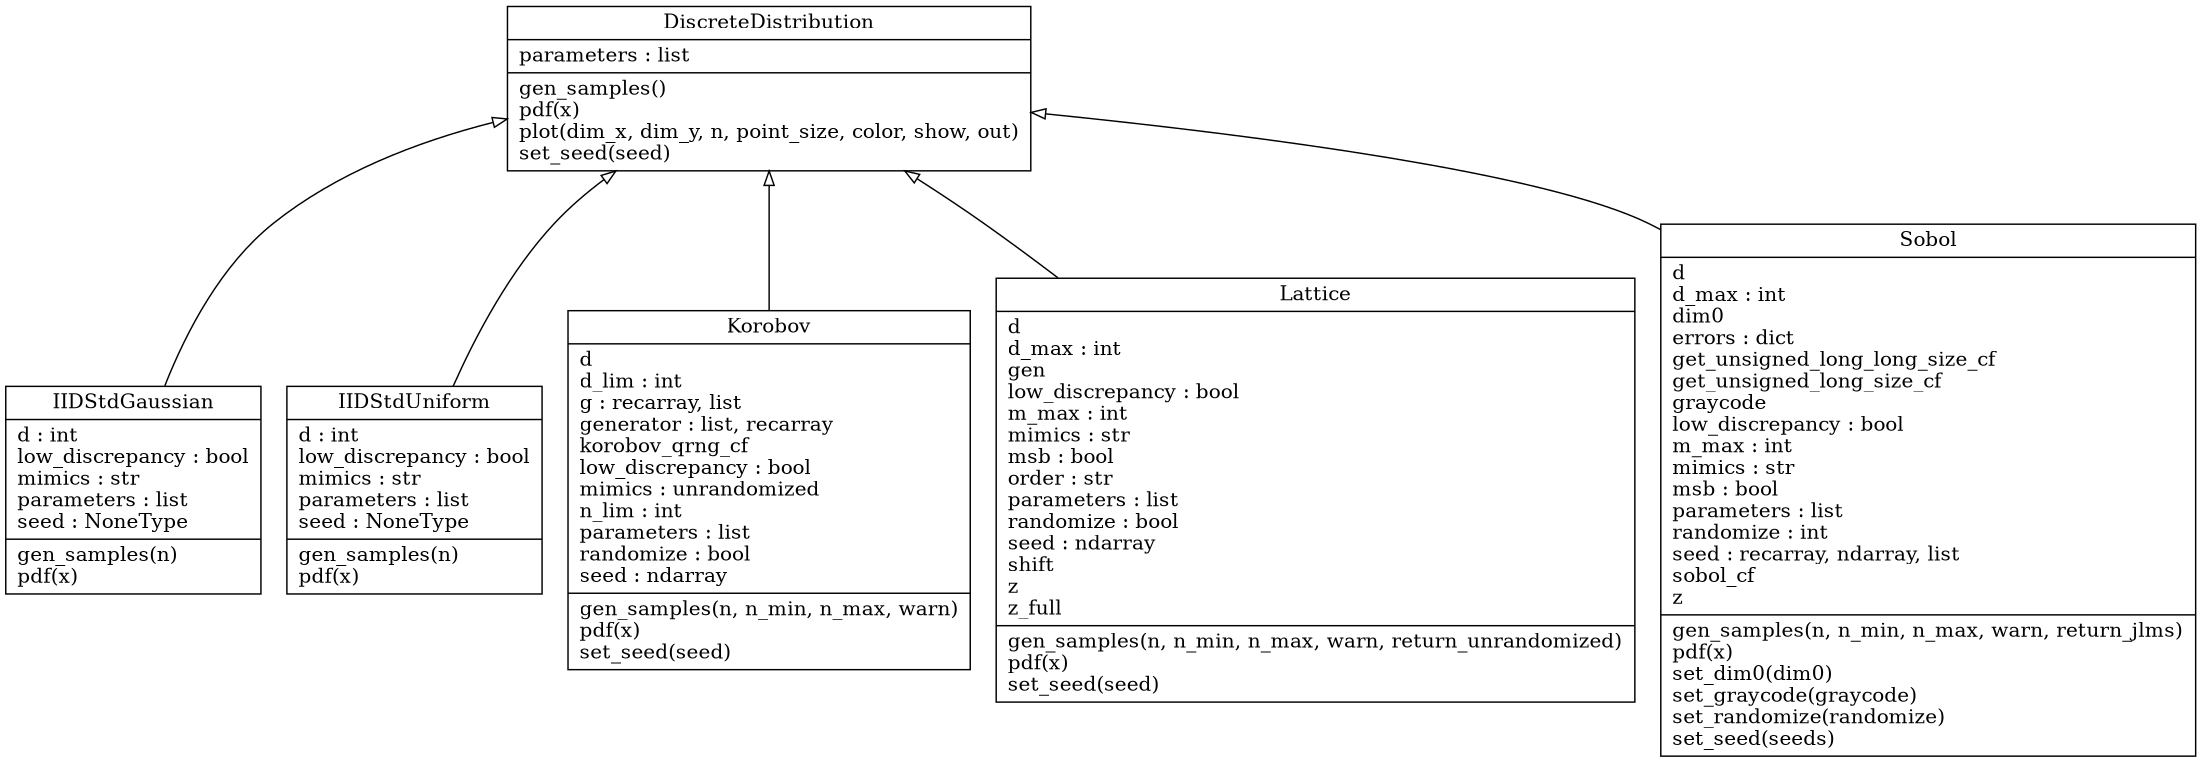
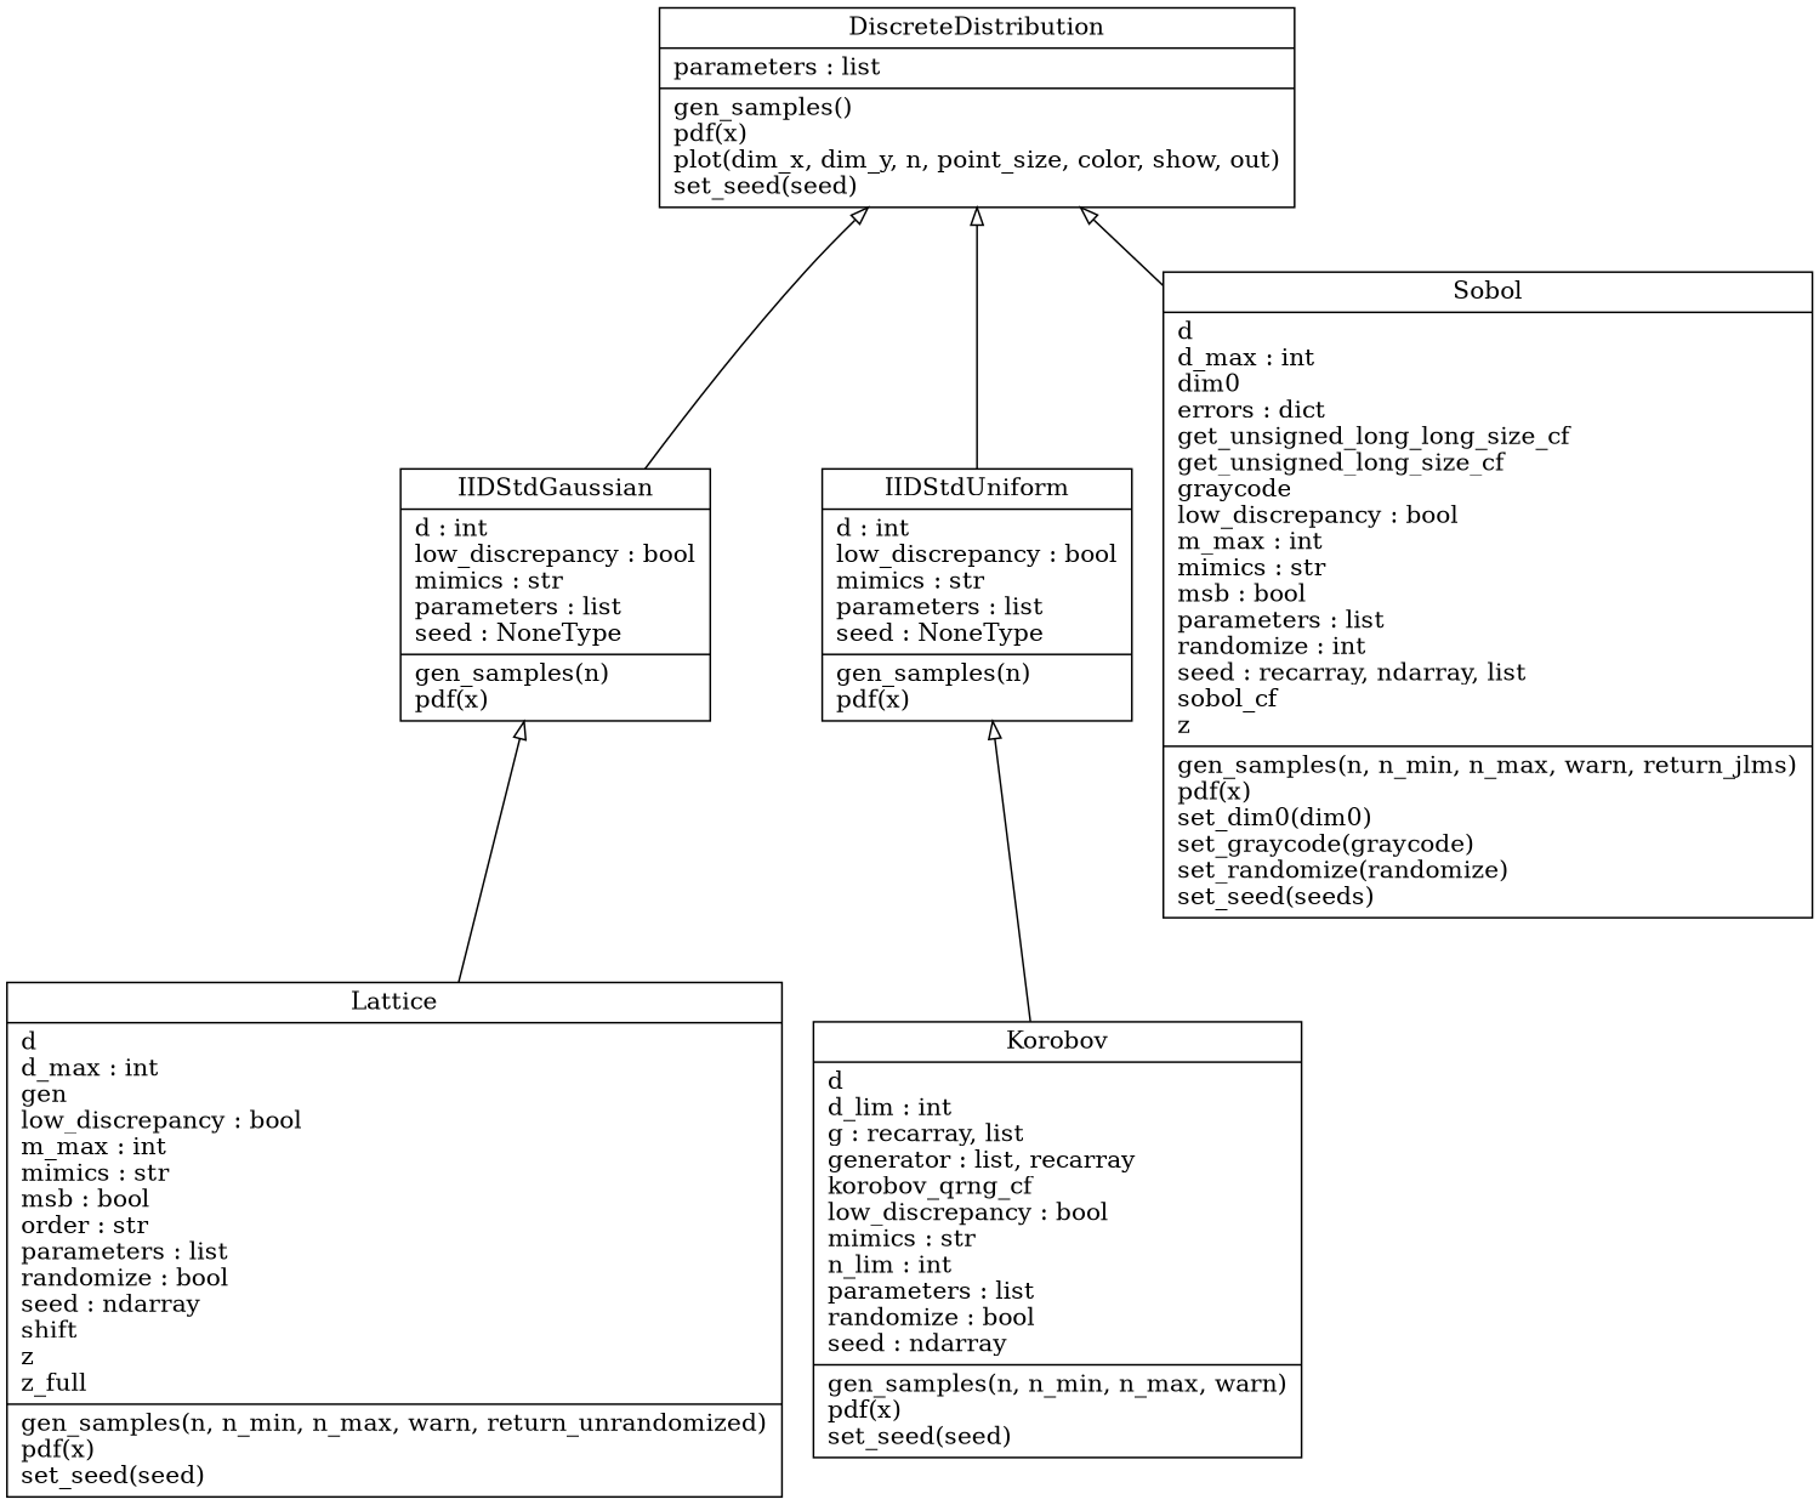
  digraph {
    rankdir=BT
    node [shape=record]
    edge [arrowhead=empty arrowtail=none]
    n1 [label="{DiscreteDistribution|parameters : list\l|gen_samples()\lpdf(x)\lplot(dim_x, dim_y, n, point_size, color, show, out)\lset_seed(seed)\l}"]
    n2 [label="{IIDStdGaussian|d : int\llow_discrepancy : bool\lmimics : str\lparameters : list\lseed : NoneType\l|gen_samples(n)\lpdf(x)\l}"]
    n3 [label="{IIDStdUniform|d : int\llow_discrepancy : bool\lmimics : str\lparameters : list\lseed : NoneType\l|gen_samples(n)\lpdf(x)\l}"]
-   n4 [label="{Korobov|d\ld_lim : int\lg : recarray, list\lgenerator : list, recarray\lkorobov_qrng_cf\llow_discrepancy : bool\lmimics : unrandomized\ln_lim : int\lparameters : list\lrandomize : bool\lseed : ndarray\l|gen_samples(n, n_min, n_max, warn)\lpdf(x)\lset_seed(seed)\l}"]
+   n4 [label="{Korobov|d\ld_lim : int\lg : recarray, list\lgenerator : list, recarray\lkorobov_qrng_cf\llow_discrepancy : bool\lmimics : str\ln_lim : int\lparameters : list\lrandomize : bool\lseed : ndarray\l|gen_samples(n, n_min, n_max, warn)\lpdf(x)\lset_seed(seed)\l}"]
    n5 [label="{Lattice|d\ld_max : int\lgen\llow_discrepancy : bool\lm_max : int\lmimics : str\lmsb : bool\lorder : str\lparameters : list\lrandomize : bool\lseed : ndarray\lshift\lz\lz_full\l|gen_samples(n, n_min, n_max, warn, return_unrandomized)\lpdf(x)\lset_seed(seed)\l}"]
    n6 [label="{Sobol|d\ld_max : int\ldim0\lerrors : dict\lget_unsigned_long_long_size_cf\lget_unsigned_long_size_cf\lgraycode\llow_discrepancy : bool\lm_max : int\lmimics : str\lmsb : bool\lparameters : list\lrandomize : int\lseed : recarray, ndarray, list\lsobol_cf\lz\l|gen_samples(n, n_min, n_max, warn, return_jlms)\lpdf(x)\lset_dim0(dim0)\lset_graycode(graycode)\lset_randomize(randomize)\lset_seed(seeds)\l}"]
    n2 -> n1
    n3 -> n1
-   n4 -> n1
-   n5 -> n1
+   n4 -> n3
+   n5 -> n2
    n6 -> n1
  }
